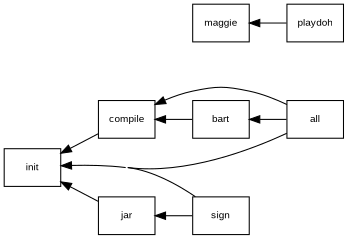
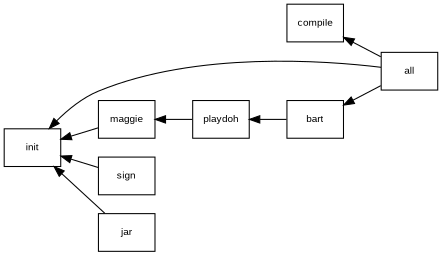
  digraph {
    clusterrank=none
    concentrate=true
    rankdir=RL
    node [color=black fontname=Arial fontsize=10 shape=box]
    edge [fontname=Arial fontsize=8]
    n1 [label=compile]
    n2 [label=init]
    n3 [label=all]
    n4 [label=sign]
    n5 [label=jar]
    n6 [label=playdoh]
    n7 [label=bart]
    n8 [label=maggie]
    subgraph cluster_1 {
      label="noGroup.xml"
      n1
      n2
      n3
      n4
      n5
    }
    subgraph cluster_2 {
      label="threebuild_importA.xml"
      n6
    }
    subgraph cluster_3 {
      label="threebuild_importB.xml"
      n7
      n8
    }
-   n1 -> n2
+   n8 -> n2
    n3 -> n1
    n3 -> n2
    n3 -> n7
    n4 -> n2
-   n4 -> n5
    n5 -> n2
    n6 -> n8
-   n7 -> n1
+   n7 -> n6
  }
